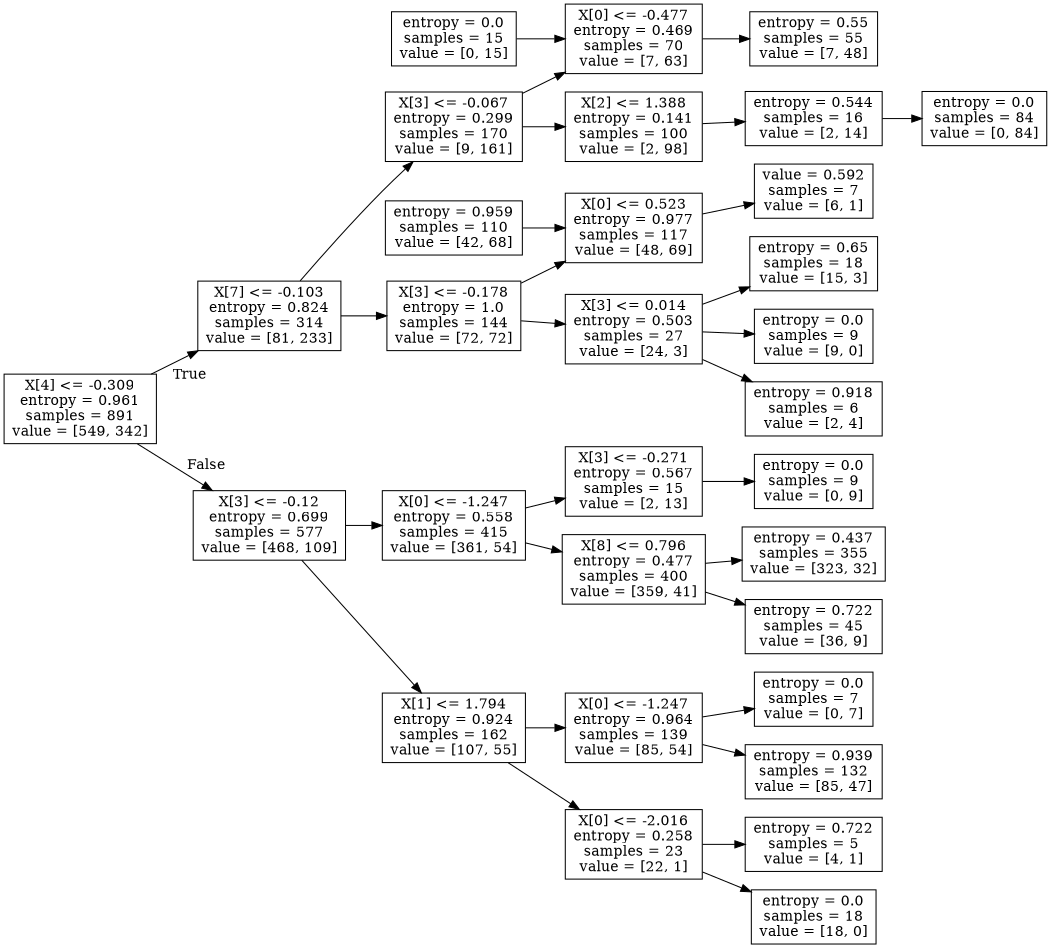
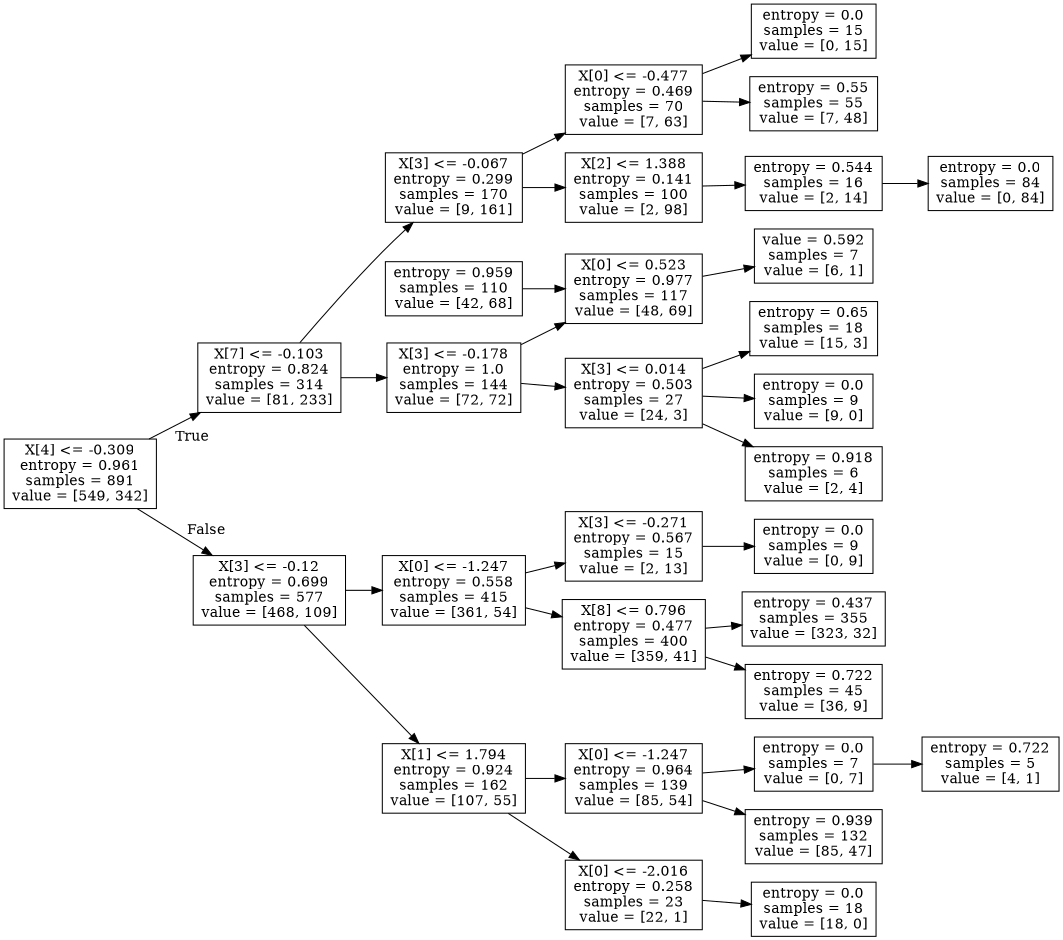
  digraph {
    rankdir=LR
    node [shape=box]
    n1 [label="X[4] <= -0.309\nentropy = 0.961\nsamples = 891\nvalue = [549, 342]"]
    n2 [label="X[7] <= -0.103\nentropy = 0.824\nsamples = 314\nvalue = [81, 233]"]
    n3 [label="X[3] <= -0.12\nentropy = 0.699\nsamples = 577\nvalue = [468, 109]"]
    n4 [label="X[3] <= -0.067\nentropy = 0.299\nsamples = 170\nvalue = [9, 161]"]
    n5 [label="X[3] <= -0.178\nentropy = 1.0\nsamples = 144\nvalue = [72, 72]"]
    n6 [label="X[0] <= -1.247\nentropy = 0.558\nsamples = 415\nvalue = [361, 54]"]
    n7 [label="X[1] <= 1.794\nentropy = 0.924\nsamples = 162\nvalue = [107, 55]"]
    n8 [label="X[0] <= -0.477\nentropy = 0.469\nsamples = 70\nvalue = [7, 63]"]
    n9 [label="X[2] <= 1.388\nentropy = 0.141\nsamples = 100\nvalue = [2, 98]"]
    n10 [label="X[0] <= 0.523\nentropy = 0.977\nsamples = 117\nvalue = [48, 69]"]
    n11 [label="X[3] <= 0.014\nentropy = 0.503\nsamples = 27\nvalue = [24, 3]"]
    n12 [label="entropy = 0.0\nsamples = 15\nvalue = [0, 15]"]
    n13 [label="entropy = 0.55\nsamples = 55\nvalue = [7, 48]"]
    n14 [label="entropy = 0.544\nsamples = 16\nvalue = [2, 14]"]
    n15 [label="entropy = 0.0\nsamples = 84\nvalue = [0, 84]"]
    n16 [label="value = 0.592\nsamples = 7\nvalue = [6, 1]"]
    n17 [label="entropy = 0.65\nsamples = 18\nvalue = [15, 3]"]
    n18 [label="entropy = 0.0\nsamples = 9\nvalue = [9, 0]"]
    n19 [label="entropy = 0.918\nsamples = 6\nvalue = [2, 4]"]
    n20 [label="entropy = 0.959\nsamples = 110\nvalue = [42, 68]"]
    n21 [label="X[3] <= -0.271\nentropy = 0.567\nsamples = 15\nvalue = [2, 13]"]
    n22 [label="X[8] <= 0.796\nentropy = 0.477\nsamples = 400\nvalue = [359, 41]"]
    n23 [label="X[0] <= -1.247\nentropy = 0.964\nsamples = 139\nvalue = [85, 54]"]
    n24 [label="X[0] <= -2.016\nentropy = 0.258\nsamples = 23\nvalue = [22, 1]"]
    n25 [label="entropy = 0.0\nsamples = 9\nvalue = [0, 9]"]
    n26 [label="entropy = 0.437\nsamples = 355\nvalue = [323, 32]"]
    n27 [label="entropy = 0.722\nsamples = 45\nvalue = [36, 9]"]
    n28 [label="entropy = 0.0\nsamples = 7\nvalue = [0, 7]"]
    n29 [label="entropy = 0.939\nsamples = 132\nvalue = [85, 47]"]
    n30 [label="entropy = 0.722\nsamples = 5\nvalue = [4, 1]"]
    n31 [label="entropy = 0.0\nsamples = 18\nvalue = [18, 0]"]
    n1 -> n2 [headlabel=True labelangle=45 labeldistance=2.5]
    n1 -> n3 [headlabel=False labelangle=-45 labeldistance=2.5]
    n2 -> n4
    n2 -> n5
    n3 -> n6
    n3 -> n7
    n4 -> n8
    n4 -> n9
    n5 -> n10
    n5 -> n11
    n6 -> n21
    n6 -> n22
    n7 -> n23
    n7 -> n24
-   n12 -> n8
+   n8 -> n12
    n8 -> n13
    n9 -> n14
    n10 -> n16
    n11 -> n17
    n11 -> n18
    n11 -> n19
    n14 -> n15
    n20 -> n10
    n21 -> n25
    n22 -> n26
    n22 -> n27
    n23 -> n28
    n23 -> n29
-   n24 -> n30
+   n28 -> n30
    n24 -> n31
  }
